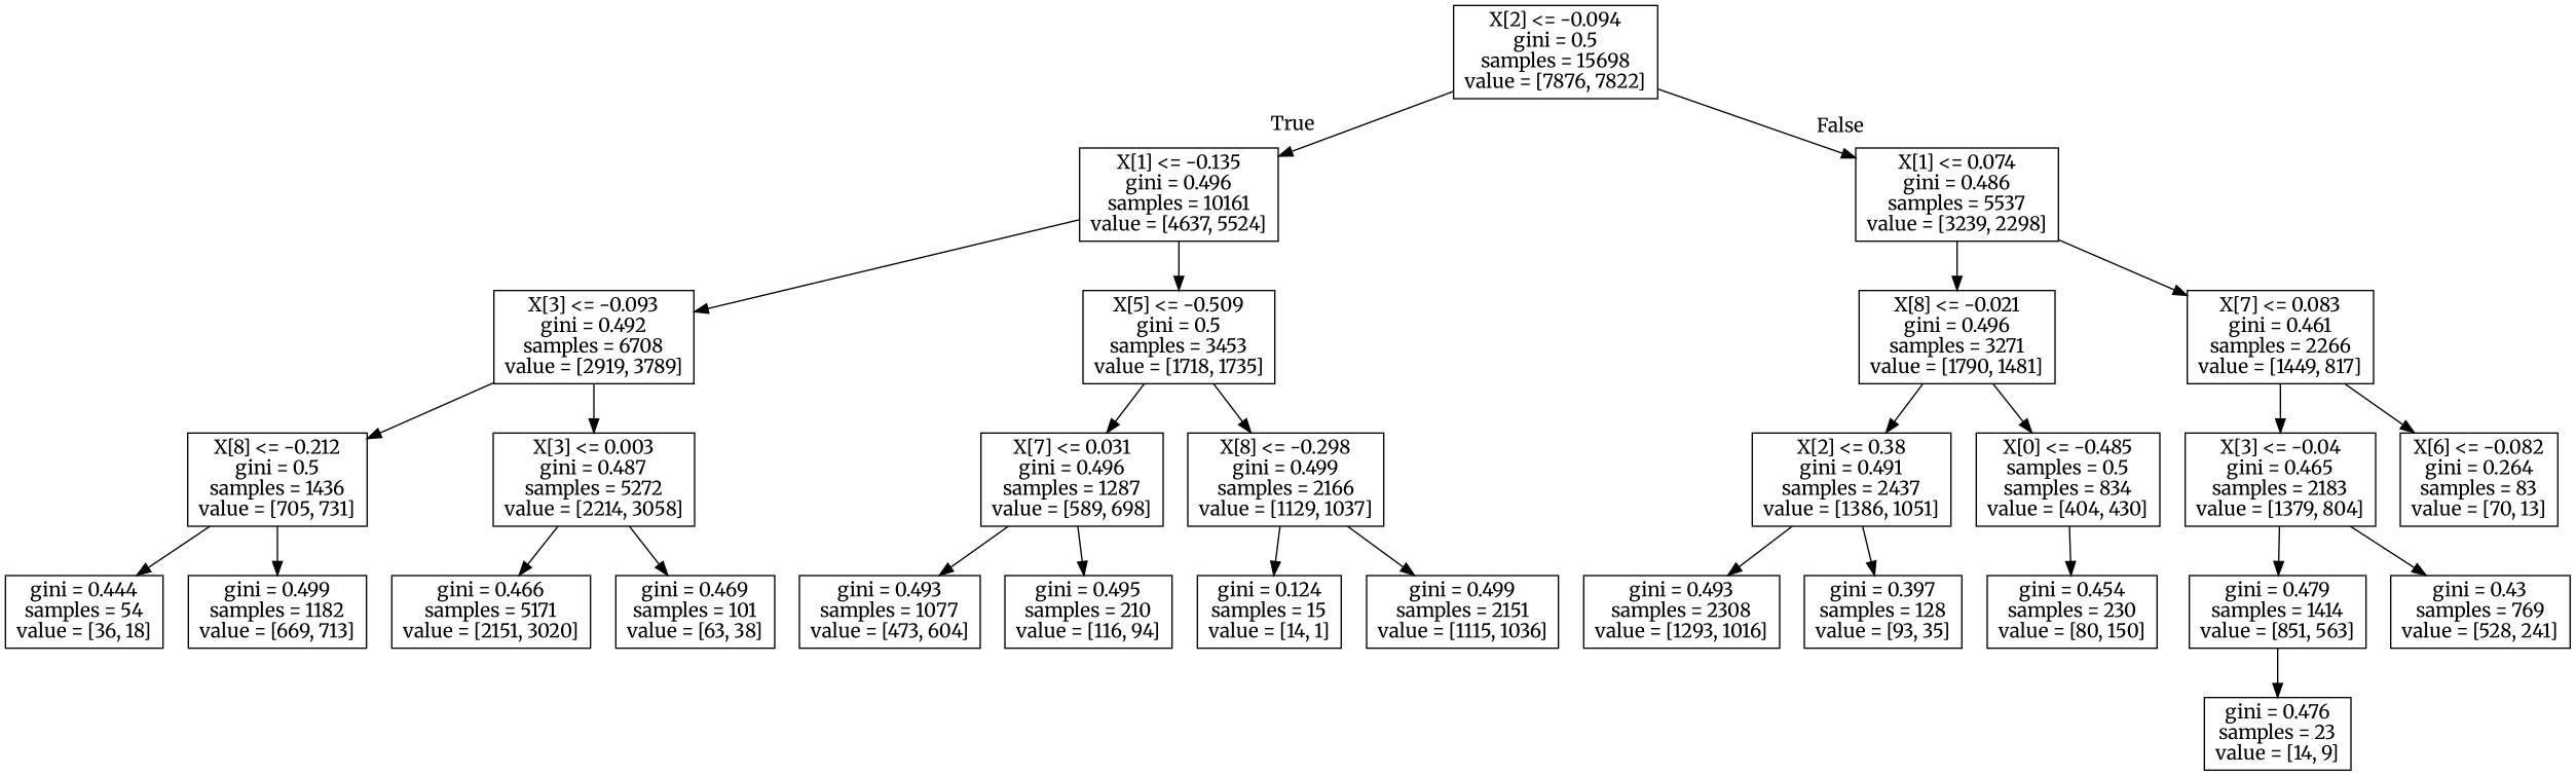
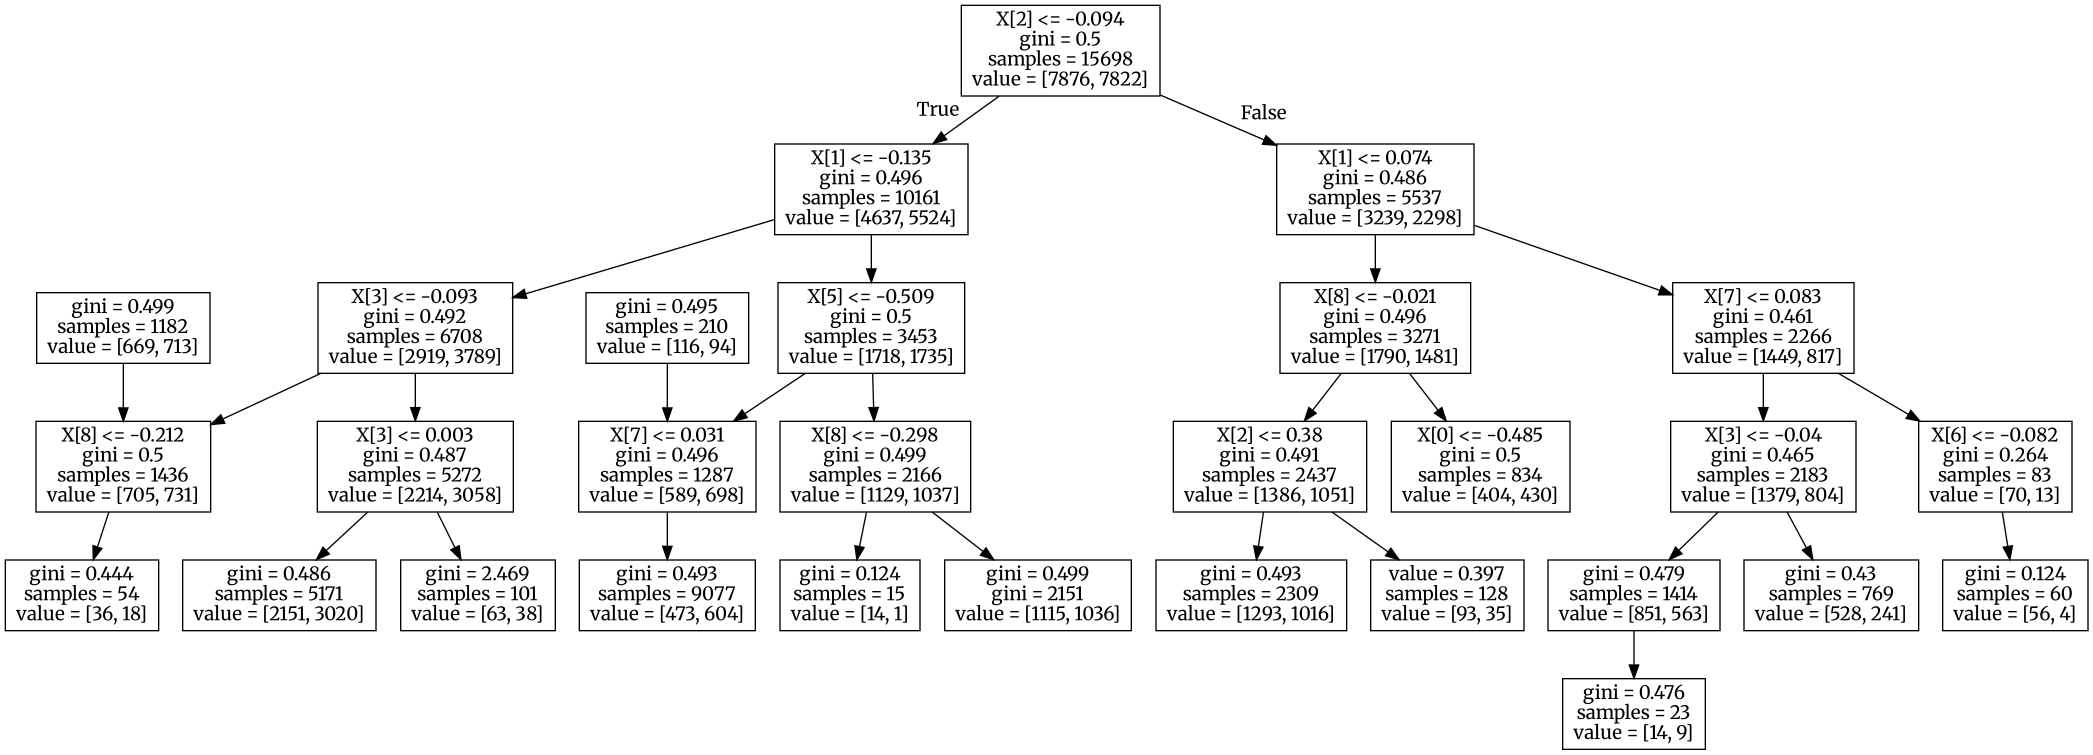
  digraph {
    fontname=Merriweather
    node [fontname=Merriweather shape=box]
    edge [fontname=Merriweather]
    n1 [label="X[2] <= -0.094\ngini = 0.5\nsamples = 15698\nvalue = [7876, 7822]"]
    n2 [label="X[1] <= -0.135\ngini = 0.496\nsamples = 10161\nvalue = [4637, 5524]"]
    n3 [label="X[1] <= 0.074\ngini = 0.486\nsamples = 5537\nvalue = [3239, 2298]"]
    n4 [label="X[3] <= -0.093\ngini = 0.492\nsamples = 6708\nvalue = [2919, 3789]"]
    n5 [label="X[5] <= -0.509\ngini = 0.5\nsamples = 3453\nvalue = [1718, 1735]"]
    n6 [label="X[8] <= -0.021\ngini = 0.496\nsamples = 3271\nvalue = [1790, 1481]"]
    n7 [label="X[7] <= 0.083\ngini = 0.461\nsamples = 2266\nvalue = [1449, 817]"]
    n8 [label="X[8] <= -0.212\ngini = 0.5\nsamples = 1436\nvalue = [705, 731]"]
    n9 [label="X[3] <= 0.003\ngini = 0.487\nsamples = 5272\nvalue = [2214, 3058]"]
    n10 [label="X[7] <= 0.031\ngini = 0.496\nsamples = 1287\nvalue = [589, 698]"]
    n11 [label="X[8] <= -0.298\ngini = 0.499\nsamples = 2166\nvalue = [1129, 1037]"]
    n12 [label="gini = 0.444\nsamples = 54\nvalue = [36, 18]"]
    n13 [label="gini = 0.499\nsamples = 1182\nvalue = [669, 713]"]
-   n14 [label="gini = 0.466\nsamples = 5171\nvalue = [2151, 3020]"]
-   n15 [label="gini = 0.469\nsamples = 101\nvalue = [63, 38]"]
-   n16 [label="gini = 0.493\nsamples = 1077\nvalue = [473, 604]"]
+   n14 [label="gini = 0.486\nsamples = 5171\nvalue = [2151, 3020]"]
+   n15 [label="gini = 2.469\nsamples = 101\nvalue = [63, 38]"]
+   n16 [label="gini = 0.493\nsamples = 9077\nvalue = [473, 604]"]
    n17 [label="gini = 0.495\nsamples = 210\nvalue = [116, 94]"]
    n18 [label="gini = 0.124\nsamples = 15\nvalue = [14, 1]"]
-   n19 [label="gini = 0.499\nsamples = 2151\nvalue = [1115, 1036]"]
+   n19 [label="gini = 0.499\ngini = 2151\nvalue = [1115, 1036]"]
    n20 [label="X[2] <= 0.38\ngini = 0.491\nsamples = 2437\nvalue = [1386, 1051]"]
-   n21 [label="X[0] <= -0.485\nsamples = 0.5\nsamples = 834\nvalue = [404, 430]"]
+   n21 [label="X[0] <= -0.485\ngini = 0.5\nsamples = 834\nvalue = [404, 430]"]
    n22 [label="X[3] <= -0.04\ngini = 0.465\nsamples = 2183\nvalue = [1379, 804]"]
    n23 [label="X[6] <= -0.082\ngini = 0.264\nsamples = 83\nvalue = [70, 13]"]
-   n24 [label="gini = 0.493\nsamples = 2308\nvalue = [1293, 1016]"]
-   n25 [label="gini = 0.397\nsamples = 128\nvalue = [93, 35]"]
-   n26 [label="gini = 0.454\nsamples = 230\nvalue = [80, 150]"]
+   n24 [label="gini = 0.493\nsamples = 2309\nvalue = [1293, 1016]"]
+   n25 [label="value = 0.397\nsamples = 128\nvalue = [93, 35]"]
    n27 [label="gini = 0.479\nsamples = 1414\nvalue = [851, 563]"]
    n28 [label="gini = 0.43\nsamples = 769\nvalue = [528, 241]"]
+   n29 [label="gini = 0.124\nsamples = 60\nvalue = [56, 4]"]
    n30 [label="gini = 0.476\nsamples = 23\nvalue = [14, 9]"]
    n1 -> n2 [headlabel=True labelangle=45 labeldistance=2.5]
    n1 -> n3 [headlabel=False labelangle=-45 labeldistance=2.5]
    n2 -> n4
    n2 -> n5
    n3 -> n6
    n3 -> n7
    n4 -> n8
    n4 -> n9
    n5 -> n10
    n5 -> n11
    n6 -> n20
    n6 -> n21
    n7 -> n22
    n7 -> n23
    n8 -> n12
-   n8 -> n13
+   n13 -> n8
    n9 -> n14
    n9 -> n15
    n10 -> n16
-   n10 -> n17
+   n17 -> n10
    n11 -> n18
    n11 -> n19
    n20 -> n24
    n20 -> n25
-   n21 -> n26
    n22 -> n27
    n22 -> n28
+   n23 -> n29
    n27 -> n30
  }
